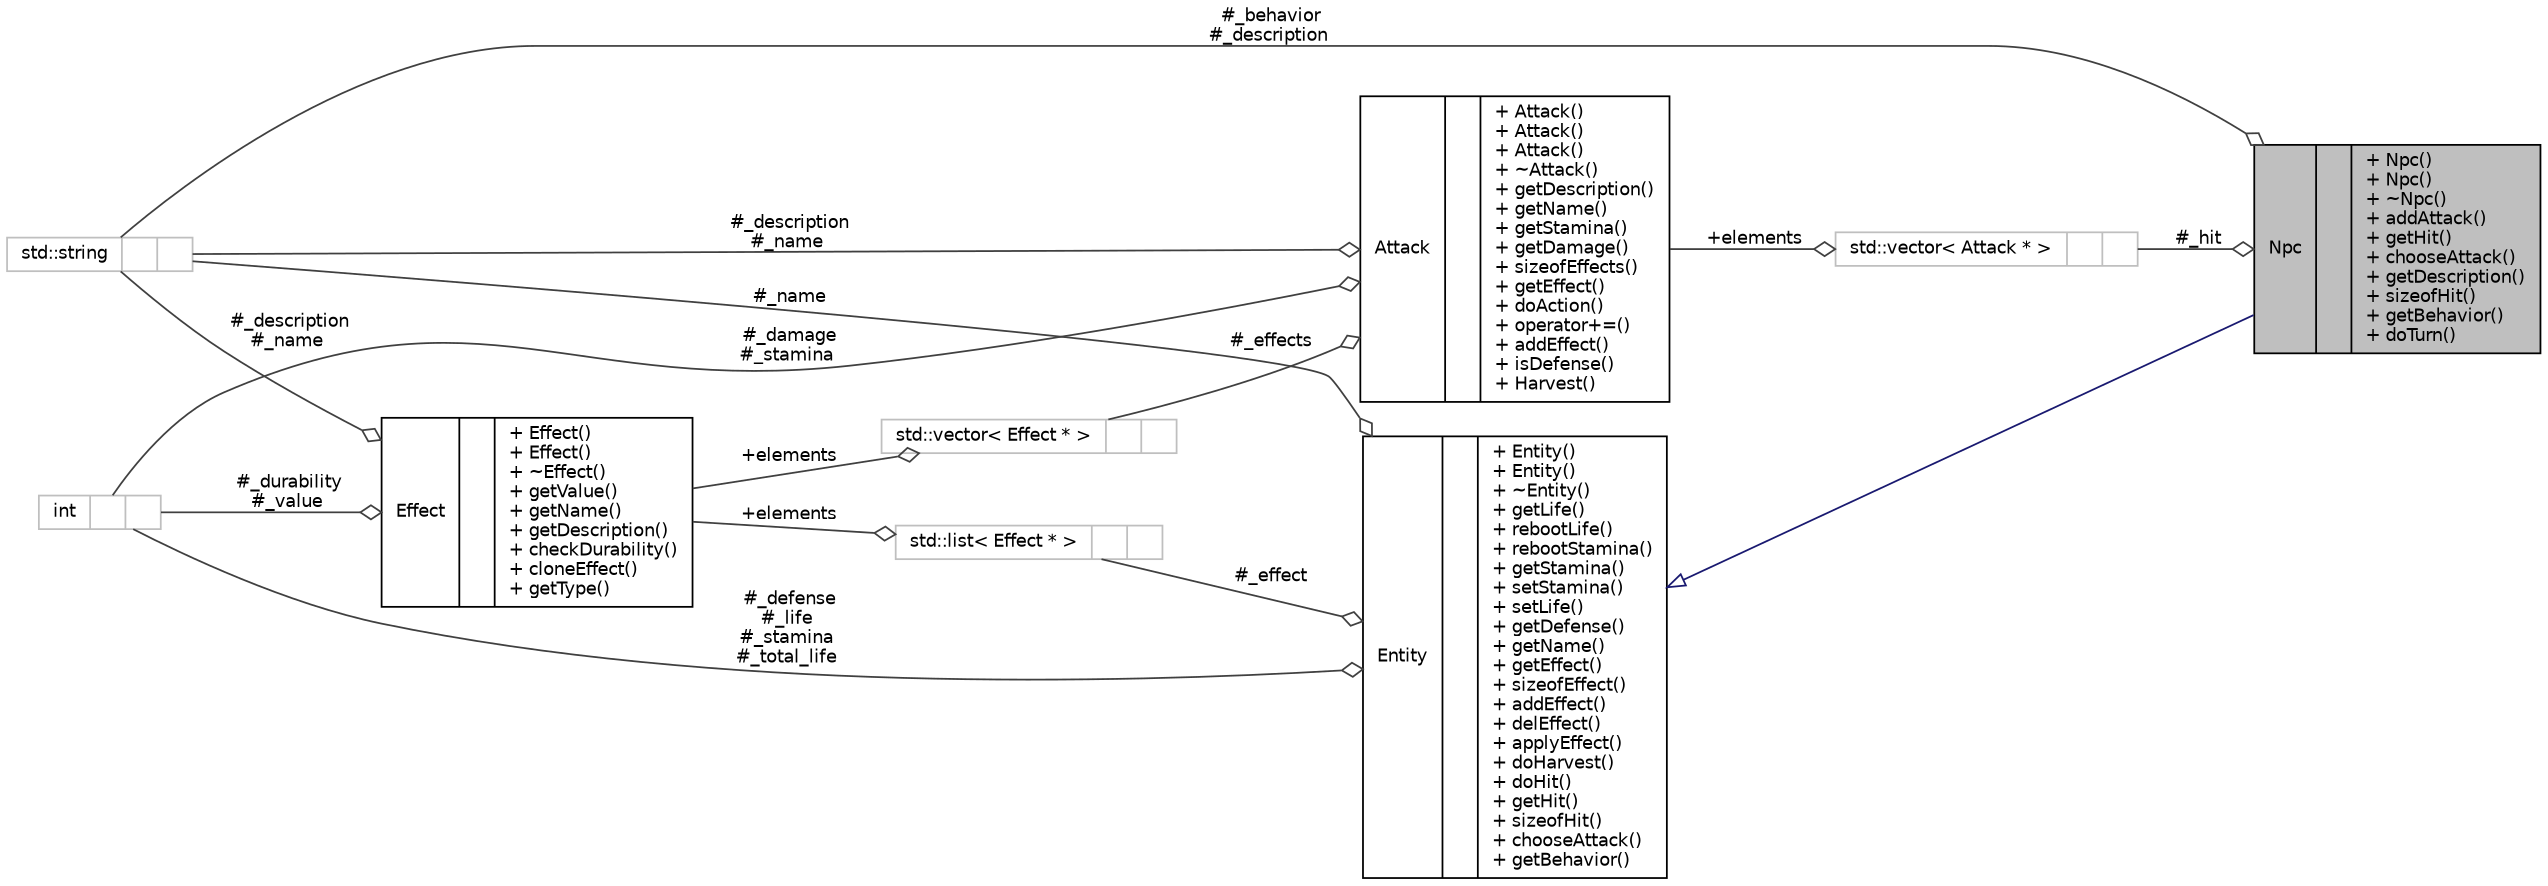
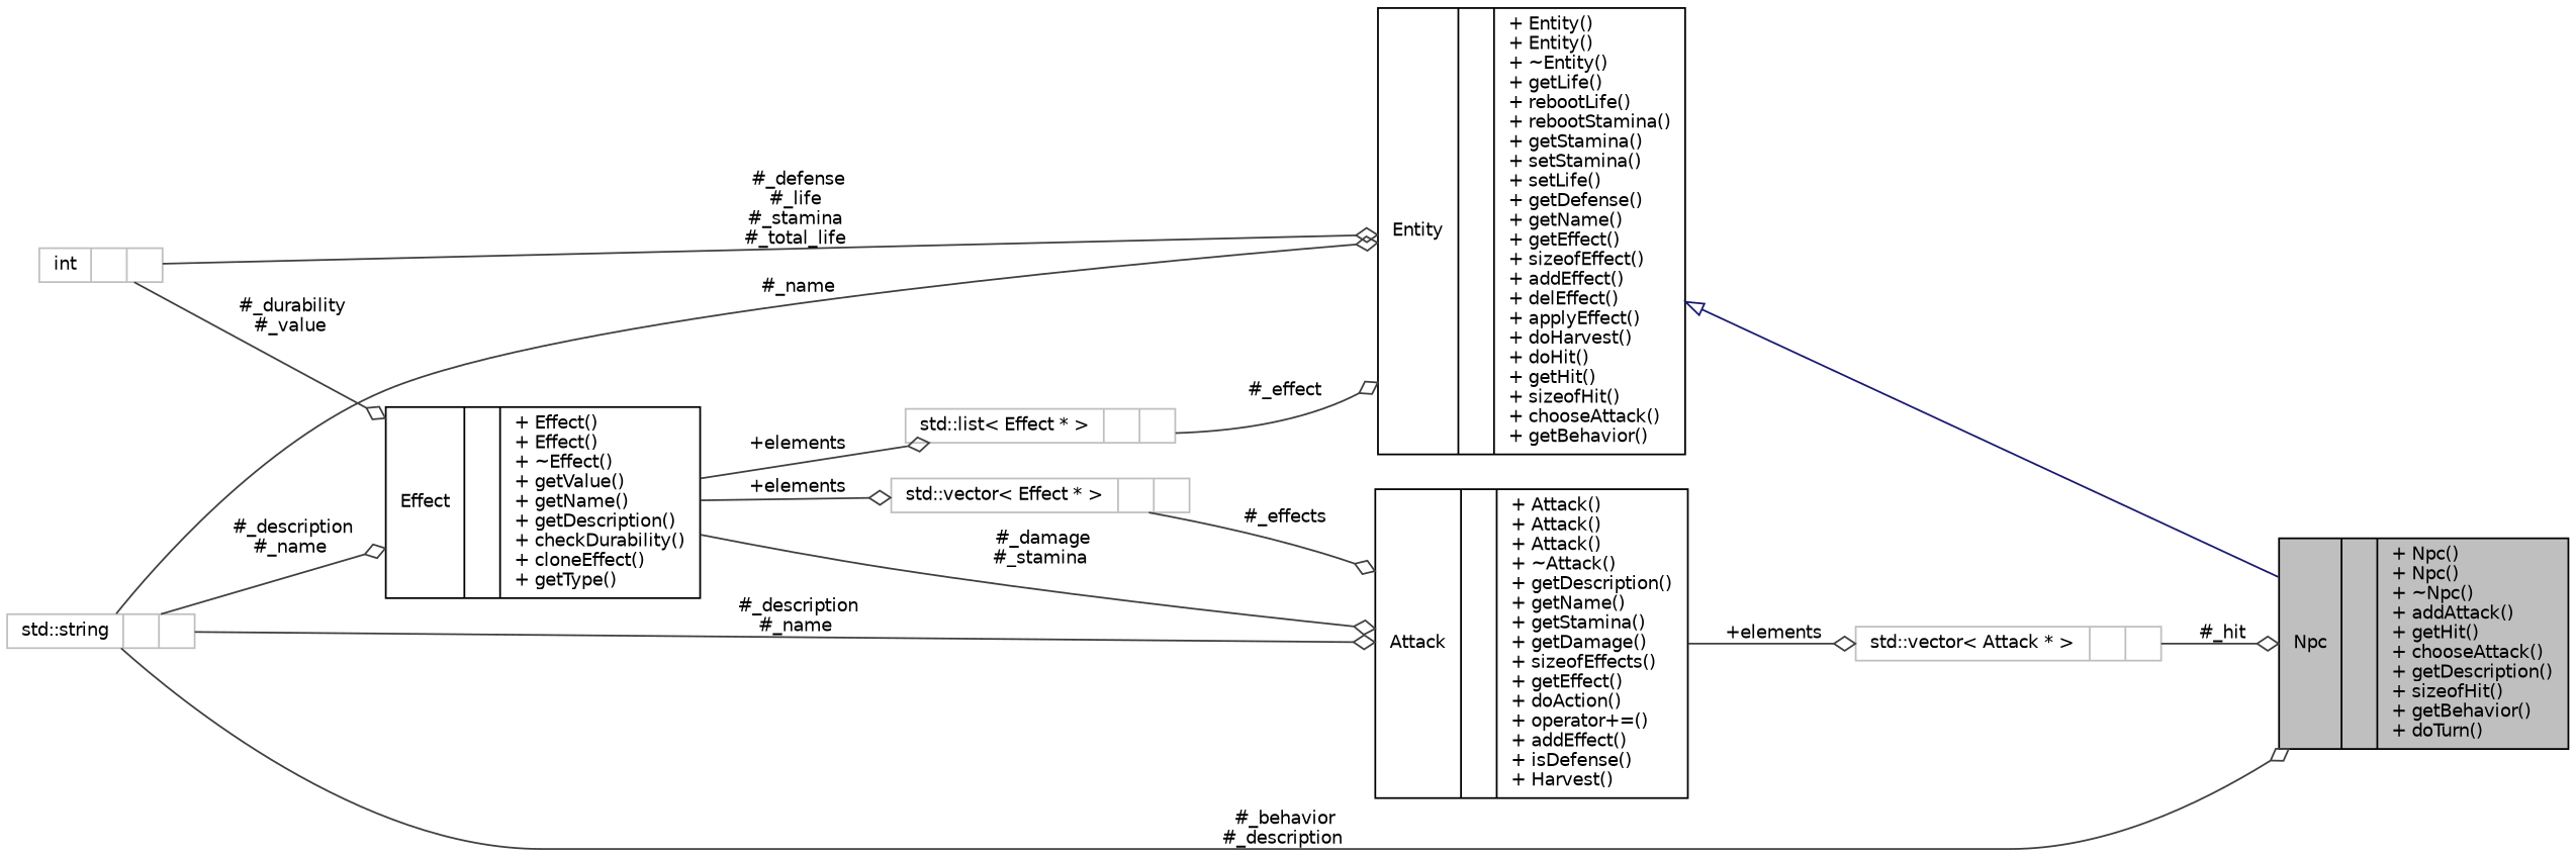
  digraph {
    rankdir=LR
    node [color=grey75 fillcolor=white fontname=Helvetica fontsize=10 shape=record style=filled]
    edge [color=grey25 fontname=Helvetica fontsize=10 labelfontname=Helvetica labelfontsize=10 style=solid arrowhead=odiamond]
    n1 [color=black fillcolor=grey75 fontcolor=black height=0.2 label="{Npc\n||+ Npc()\l+ Npc()\l+ ~Npc()\l+ addAttack()\l+ getHit()\l+ chooseAttack()\l+ getDescription()\l+ sizeofHit()\l+ getBehavior()\l+ doTurn()\l}" width=0.4]
    n2 [color=black height=0.2 label="{Entity\n||+ Entity()\l+ Entity()\l+ ~Entity()\l+ getLife()\l+ rebootLife()\l+ rebootStamina()\l+ getStamina()\l+ setStamina()\l+ setLife()\l+ getDefense()\l+ getName()\l+ getEffect()\l+ sizeofEffect()\l+ addEffect()\l+ delEffect()\l+ applyEffect()\l+ doHarvest()\l+ doHit()\l+ getHit()\l+ sizeofHit()\l+ chooseAttack()\l+ getBehavior()\l}" width=0.4]
    n3 [height=0.2 label="{int\n||}" width=0.4]
    n4 [color=black height=0.2 label="{Effect\n||+ Effect()\l+ Effect()\l+ ~Effect()\l+ getValue()\l+ getName()\l+ getDescription()\l+ checkDurability()\l+ cloneEffect()\l+ getType()\l}" width=0.4]
    n5 [color=black height=0.2 label="{Attack\n||+ Attack()\l+ Attack()\l+ Attack()\l+ ~Attack()\l+ getDescription()\l+ getName()\l+ getStamina()\l+ getDamage()\l+ sizeofEffects()\l+ getEffect()\l+ doAction()\l+ operator+=()\l+ addEffect()\l+ isDefense()\l+ Harvest()\l}" width=0.4]
    n6 [height=0.2 label="{std::list\< Effect * \>\n||}" width=0.4]
    n7 [height=0.2 label="{std::vector\< Effect * \>\n||}" width=0.4]
    n8 [height=0.2 label="{std::vector\< Attack * \>\n||}" width=0.4]
    n9 [height=0.2 label="{std::string\n||}" width=0.4]
    n2 -> n1 [arrowtail=onormal color=midnightblue dir=back arrowhead=""]
    n3 -> n2 [label=" #_defense\n#_life\n#_stamina\n#_total_life"]
    n3 -> n4 [label=" #_durability\n#_value"]
-   n3 -> n5 [label=" #_damage\n#_stamina"]
+   n4 -> n5 [label=" #_damage\n#_stamina"]
    n4 -> n6 [label=" +elements"]
    n4 -> n7 [label=" +elements"]
    n5 -> n8 [label=" +elements"]
    n6 -> n2 [label=" #_effect"]
    n7 -> n5 [label=" #_effects"]
    n8 -> n1 [label=" #_hit"]
    n9 -> n1 [label=" #_behavior\n#_description"]
    n9 -> n2 [label=" #_name"]
    n9 -> n4 [label=" #_description\n#_name"]
    n9 -> n5 [label=" #_description\n#_name"]
  }
